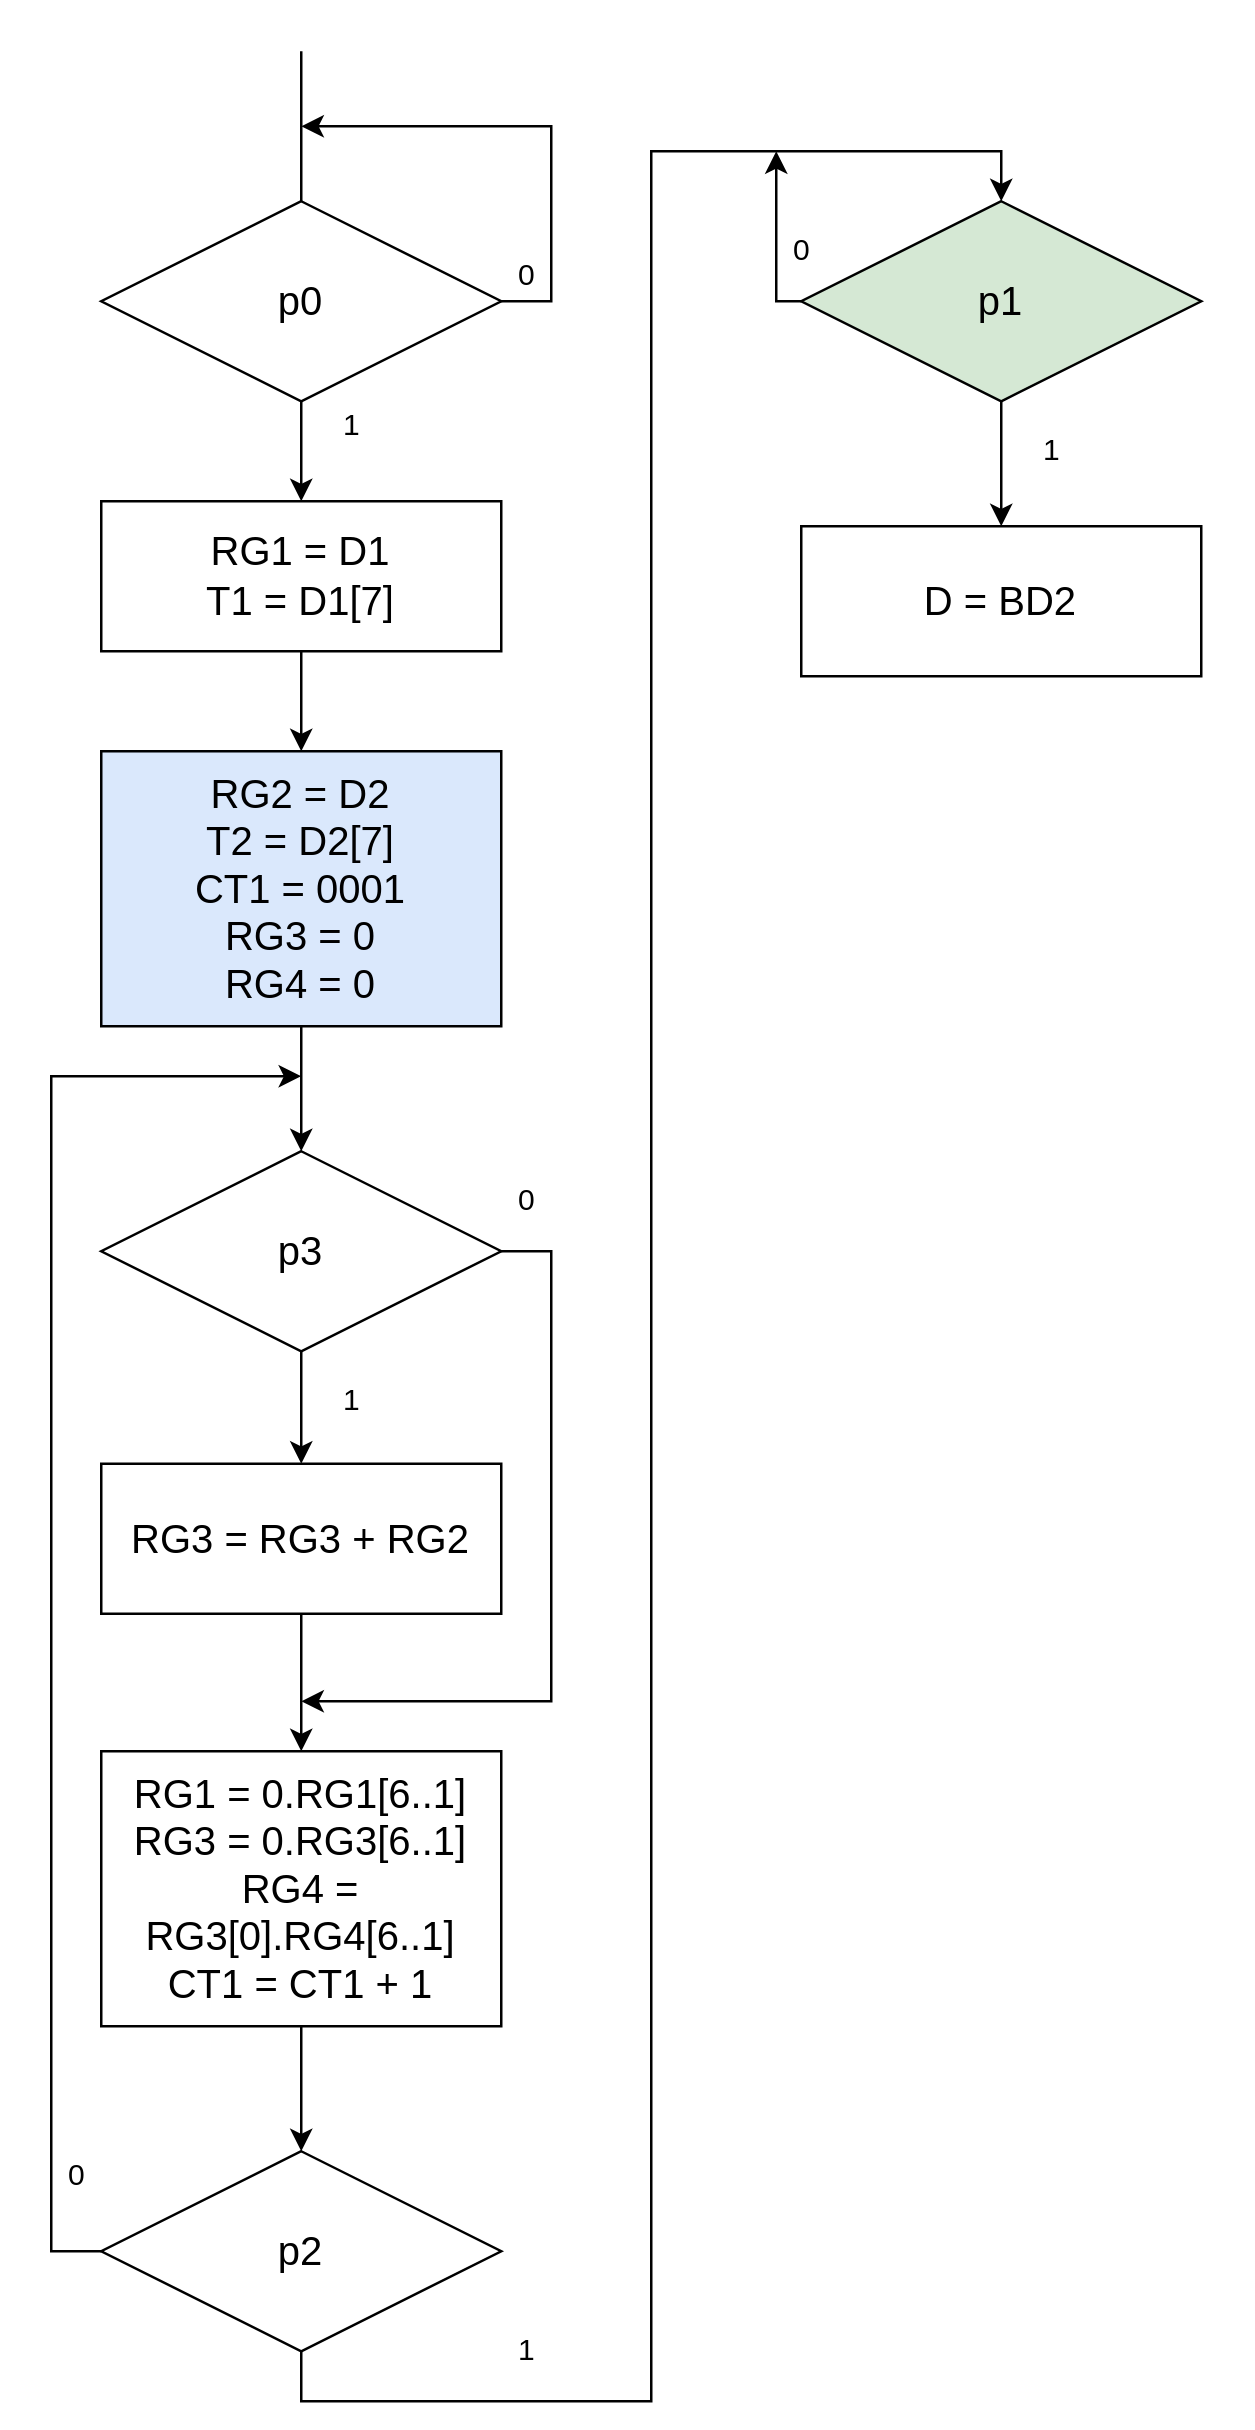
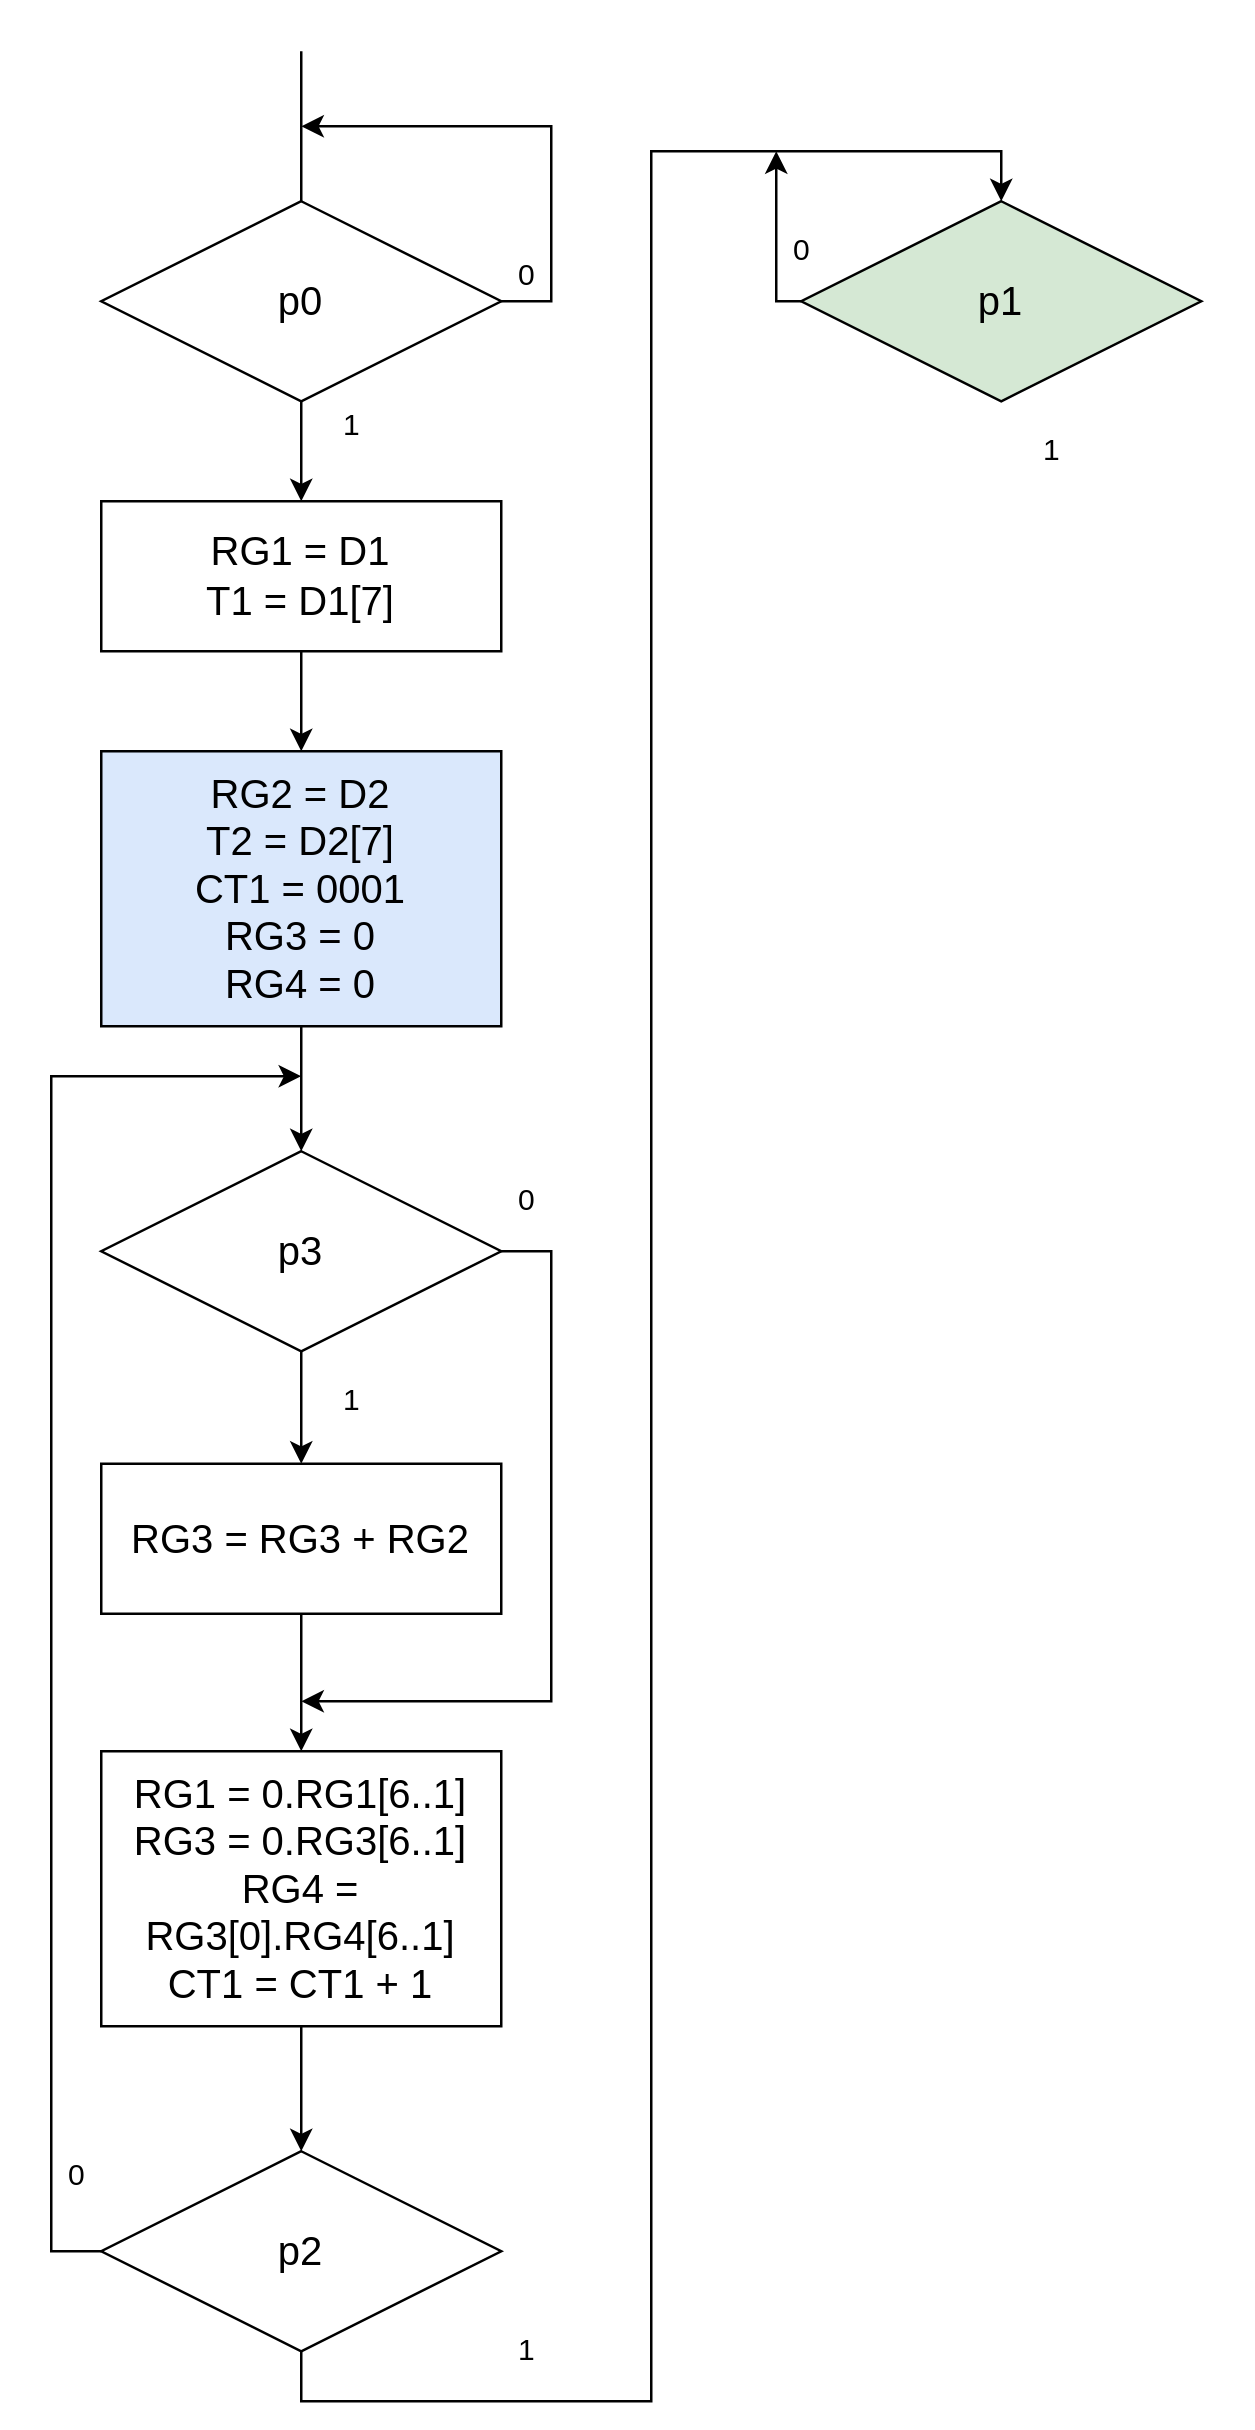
  <mxCell id="0" />
  <mxCell id="1" parent="0" />
  <mxCell id="2" style="edgeStyle=orthogonalEdgeStyle;rounded=0;orthogonalLoop=1;jettySize=auto;html=1;exitX=1;exitY=0.5;exitDx=0;exitDy=0;" edge="1" parent="1" source="4"><mxGeometry relative="1" as="geometry"><mxPoint x="120" y="50" as="targetPoint" /><Array as="points"><mxPoint x="220" y="120" /><mxPoint x="220" y="50" /></Array></mxGeometry></mxCell>
  <mxCell id="3" style="edgeStyle=orthogonalEdgeStyle;rounded=0;orthogonalLoop=1;jettySize=auto;html=1;exitX=0.5;exitY=1;exitDx=0;exitDy=0;entryX=0.5;entryY=0;entryDx=0;entryDy=0;" edge="1" parent="1" source="4" target="8"><mxGeometry relative="1" as="geometry" /></mxCell>
  <mxCell id="4" value="&lt;font style=&quot;font-size: 16px&quot;&gt;p0&lt;/font&gt;" style="rhombus;whiteSpace=wrap;html=1;" vertex="1" parent="1"><mxGeometry x="40" y="80" width="160" height="80" as="geometry" /></mxCell>
  <mxCell id="5" value="" style="endArrow=none;html=1;exitX=0.5;exitY=0;exitDx=0;exitDy=0;" edge="1" parent="1" source="4"><mxGeometry width="50" height="50" relative="1" as="geometry"><mxPoint x="100" y="50" as="sourcePoint" /><mxPoint x="120" y="20" as="targetPoint" /></mxGeometry></mxCell>
  <mxCell id="6" value="0" style="text;html=1;align=center;verticalAlign=middle;resizable=0;points=[];autosize=1;strokeColor=none;" vertex="1" parent="1"><mxGeometry x="200" y="100" width="20" height="20" as="geometry" /></mxCell>
  <mxCell id="7" style="edgeStyle=orthogonalEdgeStyle;rounded=0;orthogonalLoop=1;jettySize=auto;html=1;exitX=0.5;exitY=1;exitDx=0;exitDy=0;" edge="1" parent="1" source="8" target="11"><mxGeometry relative="1" as="geometry" /></mxCell>
  <mxCell id="8" value="&lt;font style=&quot;font-size: 16px&quot;&gt;RG1 = D1&lt;br&gt;T1 = D1[7]&lt;br&gt;&lt;/font&gt;" style="rounded=0;whiteSpace=wrap;html=1;" vertex="1" parent="1"><mxGeometry x="40" y="200" width="160" height="60" as="geometry" /></mxCell>
  <mxCell id="9" value="1" style="text;html=1;align=center;verticalAlign=middle;resizable=0;points=[];autosize=1;strokeColor=none;" vertex="1" parent="1"><mxGeometry x="130" y="160" width="20" height="20" as="geometry" /></mxCell>
  <mxCell id="10" style="edgeStyle=orthogonalEdgeStyle;rounded=0;orthogonalLoop=1;jettySize=auto;html=1;exitX=0.5;exitY=1;exitDx=0;exitDy=0;entryX=0.5;entryY=0;entryDx=0;entryDy=0;" edge="1" parent="1" source="11" target="14"><mxGeometry relative="1" as="geometry" /></mxCell>
  <mxCell id="11" value="&lt;font style=&quot;font-size: 16px&quot;&gt;RG2 = D2&lt;br&gt;T2 = D2[7]&lt;br&gt;CT1 = 0001&lt;br&gt;RG3 = 0&lt;br&gt;RG4 = 0&lt;br&gt;&lt;/font&gt;" style="rounded=0;whiteSpace=wrap;html=1;fillColor=#dae8fc;" vertex="1" parent="1"><mxGeometry x="40" y="300" width="160" height="110" as="geometry" /></mxCell>
  <mxCell id="12" style="edgeStyle=orthogonalEdgeStyle;rounded=0;orthogonalLoop=1;jettySize=auto;html=1;exitX=0.5;exitY=1;exitDx=0;exitDy=0;entryX=0.5;entryY=0;entryDx=0;entryDy=0;" edge="1" parent="1" source="14" target="16"><mxGeometry relative="1" as="geometry" /></mxCell>
  <mxCell id="13" style="edgeStyle=orthogonalEdgeStyle;rounded=0;orthogonalLoop=1;jettySize=auto;html=1;exitX=1;exitY=0.5;exitDx=0;exitDy=0;" edge="1" parent="1" source="14"><mxGeometry relative="1" as="geometry"><mxPoint x="120" y="680" as="targetPoint" /><Array as="points"><mxPoint x="220" y="500" /><mxPoint x="220" y="680" /></Array></mxGeometry></mxCell>
  <mxCell id="14" value="&lt;font style=&quot;font-size: 16px&quot;&gt;p3&lt;/font&gt;" style="rhombus;whiteSpace=wrap;html=1;" vertex="1" parent="1"><mxGeometry x="40" y="460" width="160" height="80" as="geometry" /></mxCell>
  <mxCell id="15" style="edgeStyle=orthogonalEdgeStyle;rounded=0;orthogonalLoop=1;jettySize=auto;html=1;exitX=0.5;exitY=1;exitDx=0;exitDy=0;" edge="1" parent="1" source="16" target="19"><mxGeometry relative="1" as="geometry" /></mxCell>
  <mxCell id="16" value="&lt;font style=&quot;font-size: 16px&quot;&gt;RG3 = RG3 + RG2&lt;br&gt;&lt;/font&gt;" style="rounded=0;whiteSpace=wrap;html=1;" vertex="1" parent="1"><mxGeometry x="40" y="585" width="160" height="60" as="geometry" /></mxCell>
  <mxCell id="17" value="1" style="text;html=1;align=center;verticalAlign=middle;resizable=0;points=[];autosize=1;strokeColor=none;" vertex="1" parent="1"><mxGeometry x="130" y="550" width="20" height="20" as="geometry" /></mxCell>
  <mxCell id="18" style="edgeStyle=orthogonalEdgeStyle;rounded=0;orthogonalLoop=1;jettySize=auto;html=1;exitX=0.5;exitY=1;exitDx=0;exitDy=0;entryX=0.5;entryY=0;entryDx=0;entryDy=0;" edge="1" parent="1" source="19" target="22"><mxGeometry relative="1" as="geometry" /></mxCell>
  <mxCell id="19" value="&lt;font style=&quot;font-size: 16px&quot;&gt;RG1 = 0.RG1[6..1]&lt;br&gt;RG3 = 0.RG3[6..1]&lt;br&gt;RG4 = RG3[0].RG4[6..1]&lt;br&gt;CT1 = CT1 + 1&lt;br&gt;&lt;/font&gt;" style="rounded=0;whiteSpace=wrap;html=1;" vertex="1" parent="1"><mxGeometry x="40" y="700" width="160" height="110" as="geometry" /></mxCell>
  <mxCell id="20" style="edgeStyle=orthogonalEdgeStyle;rounded=0;orthogonalLoop=1;jettySize=auto;html=1;exitX=0;exitY=0.5;exitDx=0;exitDy=0;" edge="1" parent="1" source="22"><mxGeometry relative="1" as="geometry"><mxPoint x="120" y="430" as="targetPoint" /><Array as="points"><mxPoint x="20" y="900" /><mxPoint x="20" y="430" /></Array></mxGeometry></mxCell>
  <mxCell id="21" style="edgeStyle=orthogonalEdgeStyle;rounded=0;orthogonalLoop=1;jettySize=auto;html=1;exitX=0.5;exitY=1;exitDx=0;exitDy=0;entryX=0.5;entryY=0;entryDx=0;entryDy=0;" edge="1" parent="1" source="22" target="26"><mxGeometry relative="1" as="geometry" /></mxCell>
  <mxCell id="22" value="&lt;font style=&quot;font-size: 16px&quot;&gt;p2&lt;/font&gt;" style="rhombus;whiteSpace=wrap;html=1;" vertex="1" parent="1"><mxGeometry x="40" y="860" width="160" height="80" as="geometry" /></mxCell>
  <mxCell id="23" value="0" style="text;html=1;align=center;verticalAlign=middle;resizable=0;points=[];autosize=1;strokeColor=none;" vertex="1" parent="1"><mxGeometry x="20" y="860" width="20" height="20" as="geometry" /></mxCell>
  <mxCell id="24" style="edgeStyle=orthogonalEdgeStyle;rounded=0;orthogonalLoop=1;jettySize=auto;html=1;exitX=0;exitY=0.5;exitDx=0;exitDy=0;" edge="1" parent="1" source="26"><mxGeometry relative="1" as="geometry"><mxPoint x="310" y="60" as="targetPoint" /><Array as="points"><mxPoint x="310" y="120" /></Array></mxGeometry></mxCell>
- <mxCell id="25" style="edgeStyle=orthogonalEdgeStyle;rounded=0;orthogonalLoop=1;jettySize=auto;html=1;exitX=0.5;exitY=1;exitDx=0;exitDy=0;entryX=0.5;entryY=0;entryDx=0;entryDy=0;" edge="1" parent="1" source="26" target="29"><mxGeometry relative="1" as="geometry" /></mxCell>
  <mxCell id="26" value="&lt;font style=&quot;font-size: 16px&quot;&gt;p1&lt;/font&gt;" style="rhombus;whiteSpace=wrap;html=1;fillColor=#d5e8d4;" vertex="1" parent="1"><mxGeometry x="320" y="80" width="160" height="80" as="geometry" /></mxCell>
  <mxCell id="27" value="1" style="text;html=1;align=center;verticalAlign=middle;resizable=0;points=[];autosize=1;strokeColor=none;" vertex="1" parent="1"><mxGeometry x="200" y="930" width="20" height="20" as="geometry" /></mxCell>
  <mxCell id="28" value="0" style="text;html=1;align=center;verticalAlign=middle;resizable=0;points=[];autosize=1;strokeColor=none;" vertex="1" parent="1"><mxGeometry x="310" y="90" width="20" height="20" as="geometry" /></mxCell>
- <mxCell id="29" value="&lt;font style=&quot;font-size: 16px&quot;&gt;D = BD2&lt;br&gt;&lt;/font&gt;" style="rounded=0;whiteSpace=wrap;html=1;" vertex="1" parent="1"><mxGeometry x="320" y="210" width="160" height="60" as="geometry" /></mxCell>
  <mxCell id="30" value="1" style="text;html=1;align=center;verticalAlign=middle;resizable=0;points=[];autosize=1;strokeColor=none;" vertex="1" parent="1"><mxGeometry x="410" y="170" width="20" height="20" as="geometry" /></mxCell>
  <mxCell id="31" value="0" style="text;html=1;align=center;verticalAlign=middle;resizable=0;points=[];autosize=1;strokeColor=none;" vertex="1" parent="1"><mxGeometry x="200" y="470" width="20" height="20" as="geometry" /></mxCell>
